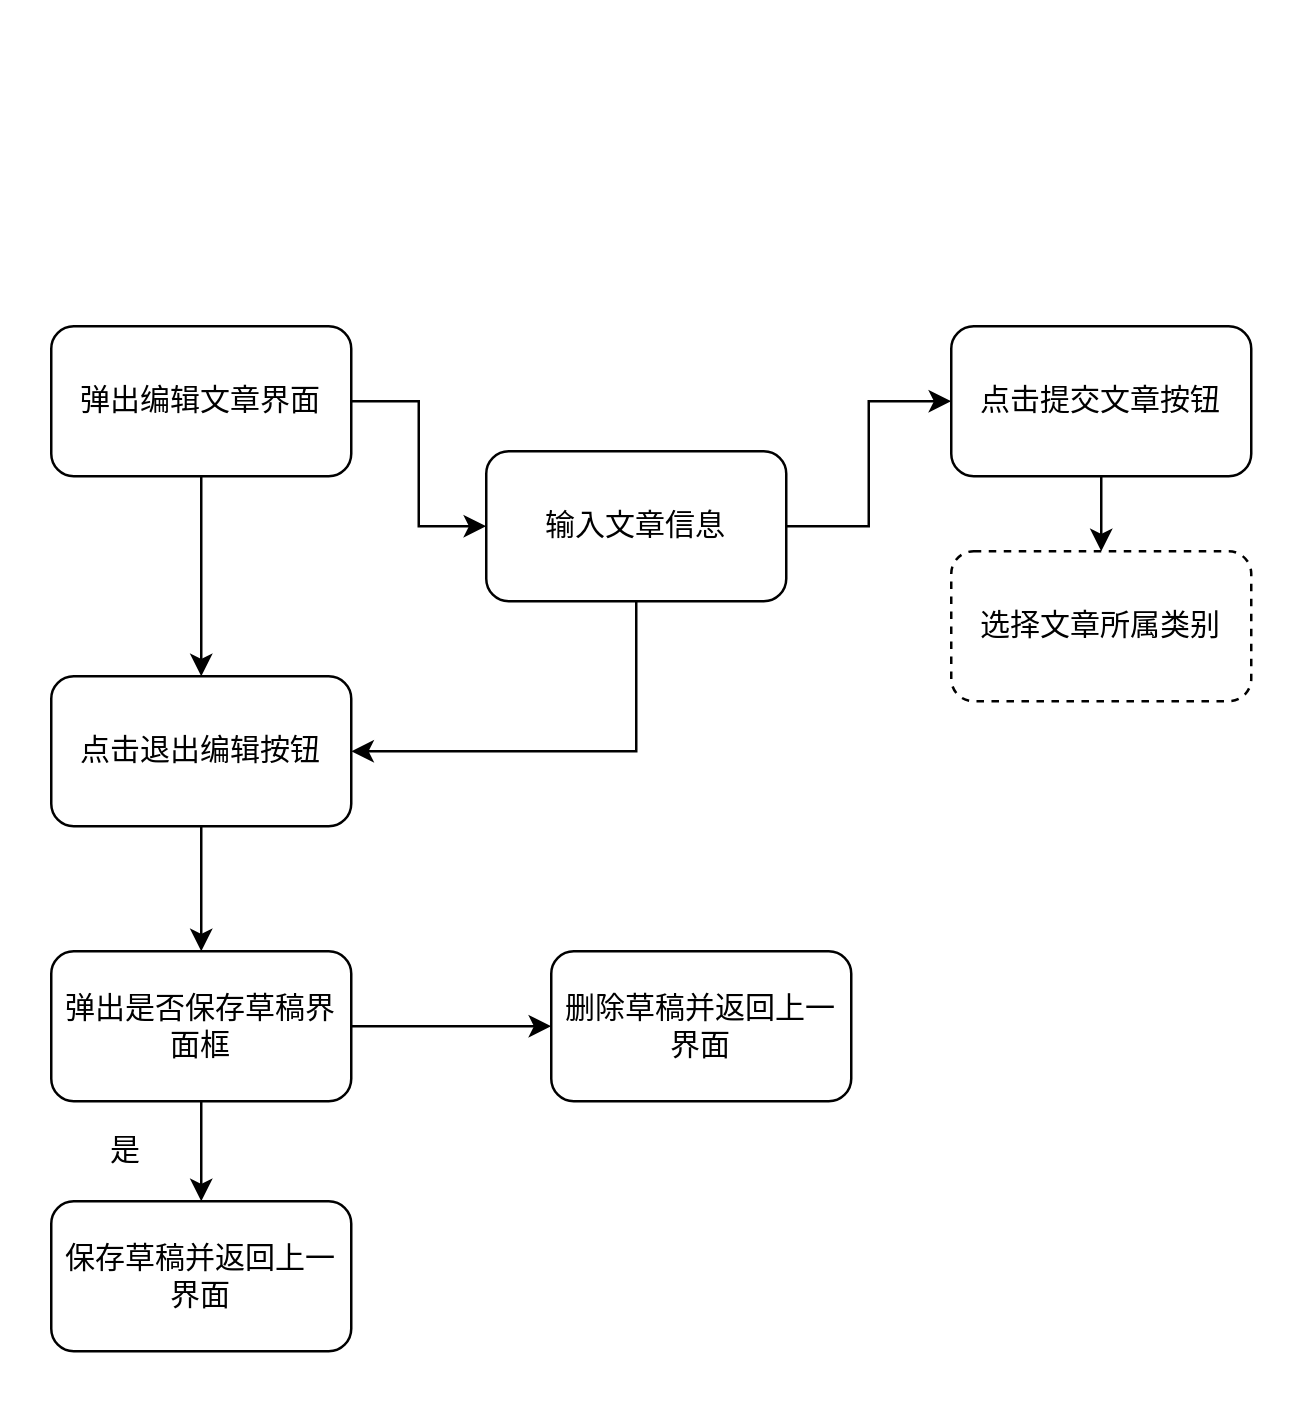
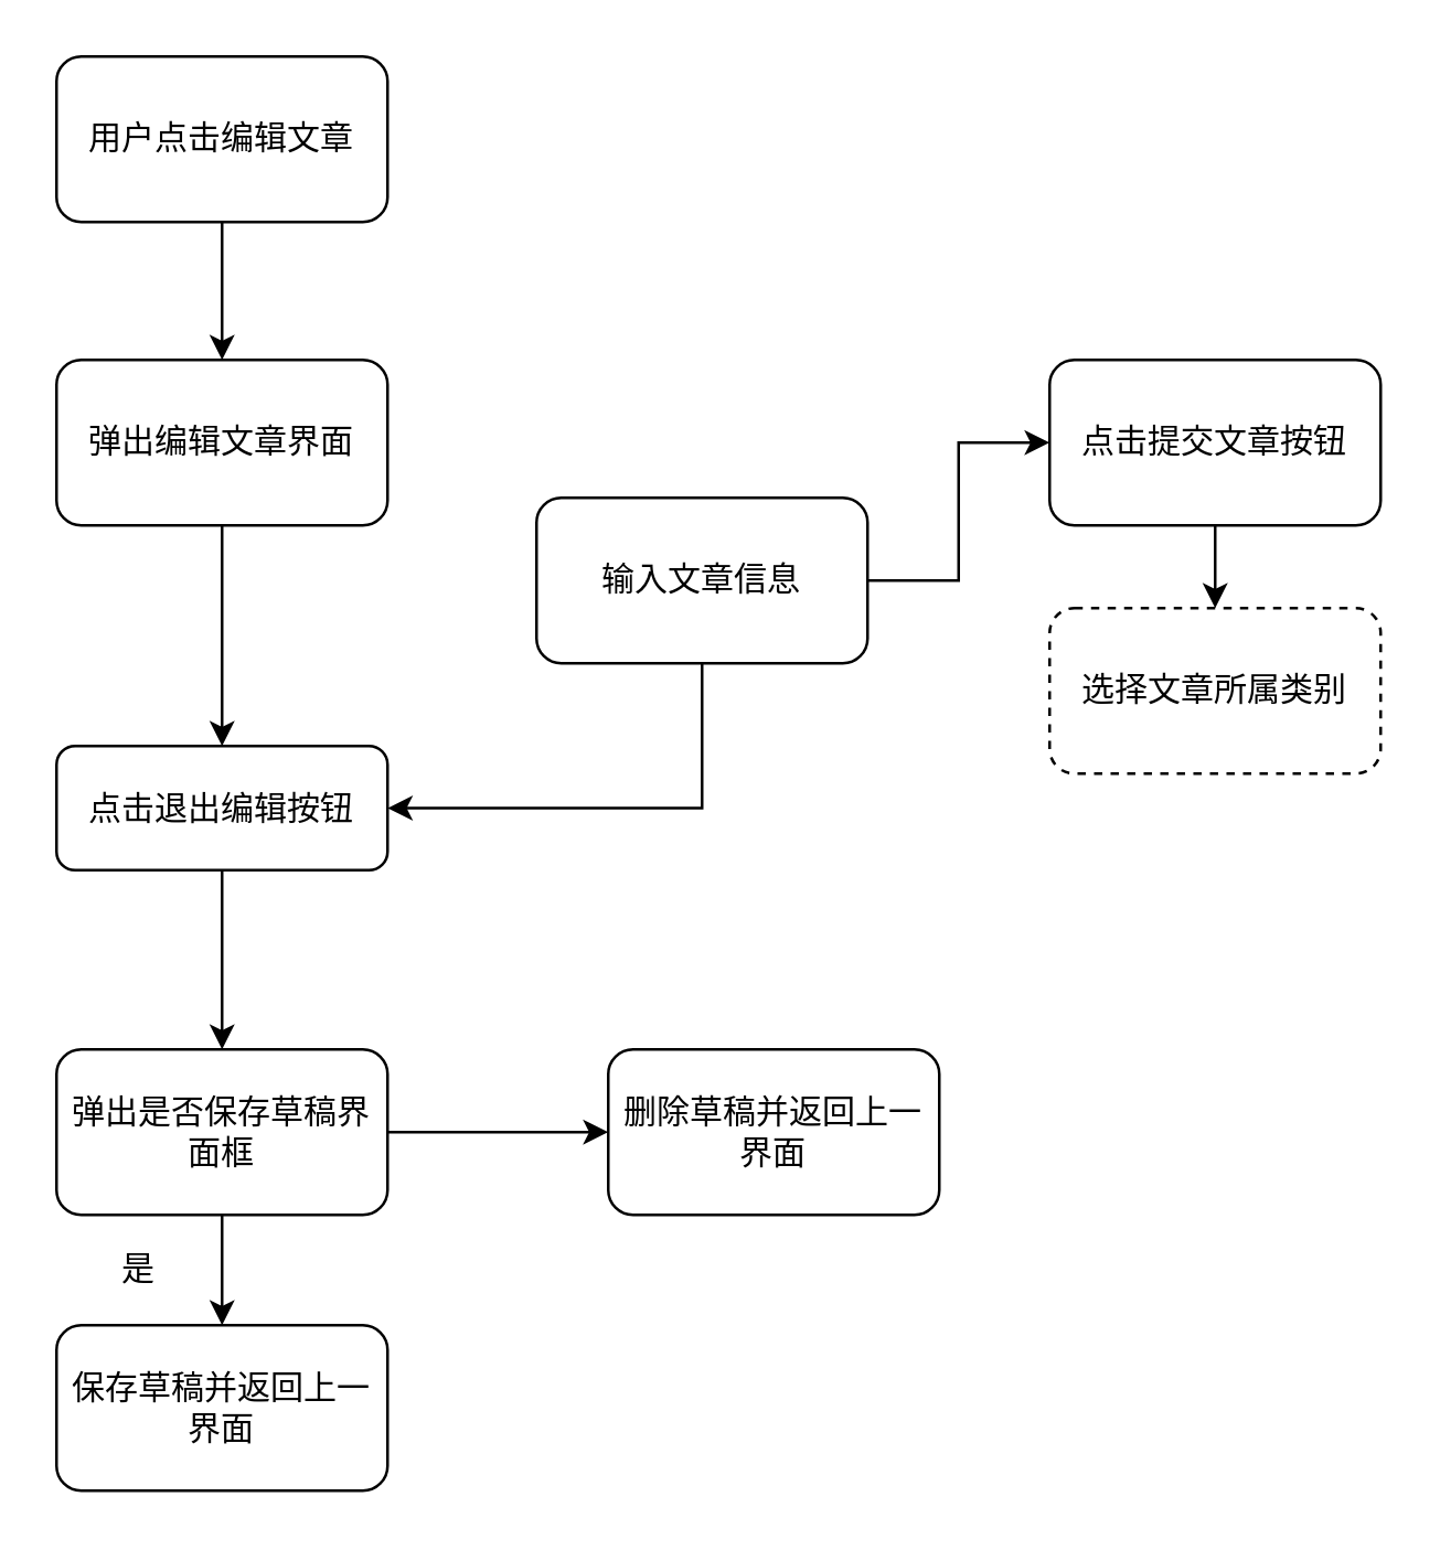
  <mxCell id="0" />
  <mxCell id="1" parent="0" />
- <mxCell id="4" value="" style="edgeStyle=orthogonalEdgeStyle;rounded=0;orthogonalLoop=1;jettySize=auto;html=1;" edge="1" parent="1" source="6" target="9"><mxGeometry relative="1" as="geometry" /></mxCell>
+ <mxCell id="2" value="" style="edgeStyle=orthogonalEdgeStyle;rounded=0;orthogonalLoop=1;jettySize=auto;html=1;" edge="1" parent="1" source="3" target="6"><mxGeometry relative="1" as="geometry" /></mxCell>
+ <mxCell id="3" value="用户点击编辑文章" style="rounded=1;whiteSpace=wrap;html=1;" vertex="1" parent="1"><mxGeometry x="20" y="20" width="120" height="60" as="geometry" /></mxCell>
  <mxCell id="5" value="" style="edgeStyle=orthogonalEdgeStyle;rounded=0;orthogonalLoop=1;jettySize=auto;html=1;" edge="1" parent="1" source="6" target="11"><mxGeometry relative="1" as="geometry" /></mxCell>
  <mxCell id="6" value="弹出编辑文章界面" style="whiteSpace=wrap;html=1;rounded=1;" vertex="1" parent="1"><mxGeometry x="20" y="130" width="120" height="60" as="geometry" /></mxCell>
  <mxCell id="7" style="edgeStyle=orthogonalEdgeStyle;rounded=0;orthogonalLoop=1;jettySize=auto;html=1;exitX=0.5;exitY=1;exitDx=0;exitDy=0;entryX=1;entryY=0.5;entryDx=0;entryDy=0;" edge="1" parent="1" source="9" target="11"><mxGeometry relative="1" as="geometry" /></mxCell>
  <mxCell id="8" value="" style="edgeStyle=orthogonalEdgeStyle;rounded=0;orthogonalLoop=1;jettySize=auto;html=1;" edge="1" parent="1" source="9" target="19"><mxGeometry relative="1" as="geometry" /></mxCell>
  <mxCell id="9" value="输入文章信息" style="whiteSpace=wrap;html=1;rounded=1;" vertex="1" parent="1"><mxGeometry x="194" y="180" width="120" height="60" as="geometry" /></mxCell>
  <mxCell id="10" value="" style="edgeStyle=orthogonalEdgeStyle;rounded=0;orthogonalLoop=1;jettySize=auto;html=1;" edge="1" parent="1" source="11" target="14"><mxGeometry relative="1" as="geometry" /></mxCell>
- <mxCell id="11" value="点击退出编辑按钮" style="whiteSpace=wrap;html=1;rounded=1;" vertex="1" parent="1"><mxGeometry x="20" y="270" width="120" height="60" as="geometry" /></mxCell>
+ <mxCell id="11" value="点击退出编辑按钮" style="whiteSpace=wrap;html=1;rounded=1;" vertex="1" parent="1"><mxGeometry x="20" y="270" width="120" height="45" as="geometry" /></mxCell>
  <mxCell id="12" value="" style="edgeStyle=orthogonalEdgeStyle;rounded=0;orthogonalLoop=1;jettySize=auto;html=1;" edge="1" parent="1" source="14" target="15"><mxGeometry relative="1" as="geometry" /></mxCell>
  <mxCell id="13" value="" style="edgeStyle=orthogonalEdgeStyle;rounded=0;orthogonalLoop=1;jettySize=auto;html=1;" edge="1" parent="1" source="14" target="17"><mxGeometry relative="1" as="geometry" /></mxCell>
  <mxCell id="14" value="弹出是否保存草稿界面框" style="whiteSpace=wrap;html=1;rounded=1;" vertex="1" parent="1"><mxGeometry x="20" y="380" width="120" height="60" as="geometry" /></mxCell>
  <mxCell id="15" value="保存草稿并返回上一界面" style="whiteSpace=wrap;html=1;rounded=1;" vertex="1" parent="1"><mxGeometry x="20" y="480" width="120" height="60" as="geometry" /></mxCell>
  <mxCell id="16" value="是" style="text;html=1;strokeColor=none;fillColor=none;align=center;verticalAlign=middle;whiteSpace=wrap;rounded=0;" vertex="1" parent="1"><mxGeometry x="30" y="450" width="40" height="20" as="geometry" /></mxCell>
  <mxCell id="17" value="删除草稿并返回上一界面" style="whiteSpace=wrap;html=1;rounded=1;" vertex="1" parent="1"><mxGeometry x="220" y="380" width="120" height="60" as="geometry" /></mxCell>
  <mxCell id="18" value="" style="edgeStyle=orthogonalEdgeStyle;rounded=0;orthogonalLoop=1;jettySize=auto;html=1;" edge="1" parent="1" source="19" target="20"><mxGeometry relative="1" as="geometry" /></mxCell>
  <mxCell id="19" value="点击提交文章按钮" style="whiteSpace=wrap;html=1;rounded=1;" vertex="1" parent="1"><mxGeometry x="380" y="130" width="120" height="60" as="geometry" /></mxCell>
  <mxCell id="20" value="选择文章所属类别" style="whiteSpace=wrap;html=1;rounded=1;dashed=1;" vertex="1" parent="1"><mxGeometry x="380" y="220" width="120" height="60" as="geometry" /></mxCell>
